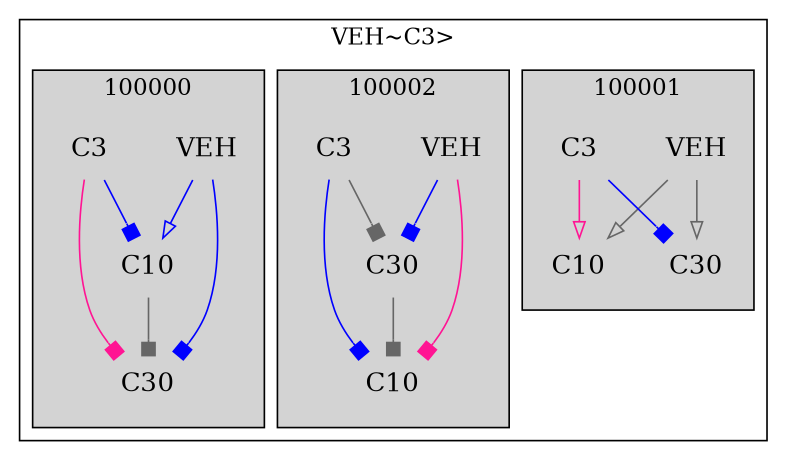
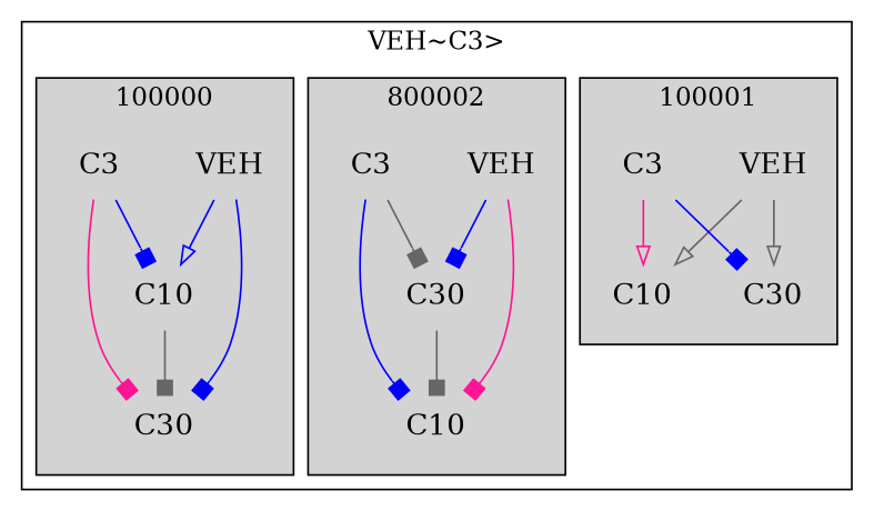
  strict digraph {
    compound=false
    labelloc=t
    node [fontsize=16 shape=plaintext]
    edge [color=blue arrowhead=box]
    n1 [label=VEH]
    n2 [label=C10]
    n3 [label=C30]
    n4 [label=C3]
    n5 [label=VEH]
    n6 [label=C10]
    n7 [label=C30]
    n8 [label=C3]
    n9 [label=VEH]
    n10 [label=C10]
    n11 [label=C30]
    n12 [label=C3]
    subgraph cluster_1 {
      label="VEH~C3>"
      subgraph cluster_2 {
        label=100001
        style=filled
        n1
        n2
        n3
        n4
      }
      subgraph cluster_3 {
-       label=100002
+       label=800002
        style=filled
        n5
        n6
        n7
        n8
      }
      subgraph cluster_4 {
        label=100000
        style=filled
        n9
        n10
        n11
        n12
      }
    }
    n1 -> n2 [color=gray40 arrowhead=onormal]
    n1 -> n3 [color=gray40 arrowhead=onormal]
    n4 -> n2 [color=deeppink arrowhead=onormal]
    n4 -> n3
    n5 -> n6 [color=deeppink]
    n5 -> n7
    n7 -> n6 [color=gray40]
    n8 -> n6
    n8 -> n7 [color=gray40]
    n9 -> n10 [arrowhead=onormal]
    n9 -> n11
    n10 -> n11 [color=gray40]
    n12 -> n10
    n12 -> n11 [color=deeppink]
  }
